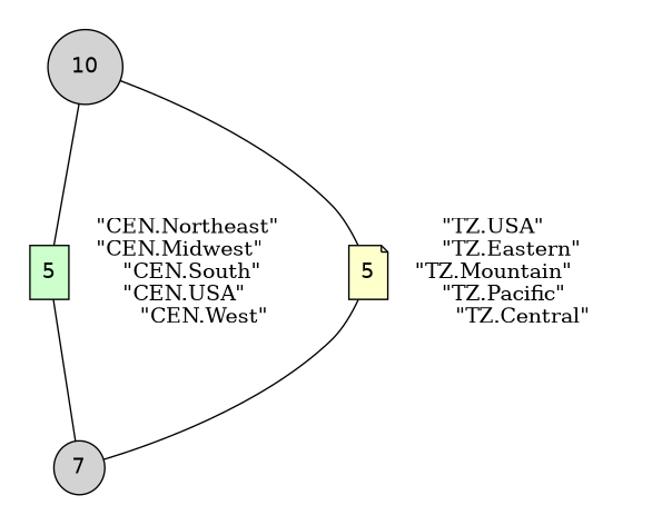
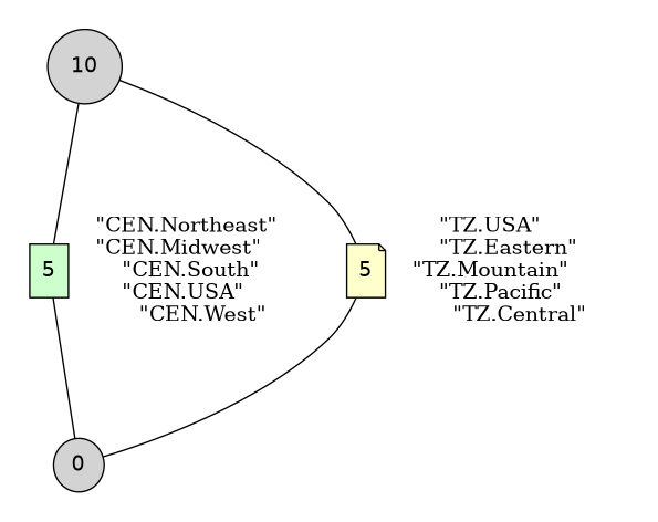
  digraph {
    node [fontname=helvetica style=filled]
    edge [dir=none labeldistance=1.5 minlen=2]
-   n1 [label=7 width=.25]
+   n1 [label=0 width=.25]
    n2 [fillcolor="#CCFFCC" label=5 shape=box width=.25]
    n3 [fillcolor="#FFFFCC" label=5 shape=note width=.25]
    n4 [label=10 shape=circle width=.25]
    subgraph cluster_1 {
      color=transparent
      n1
    }
    subgraph cluster_2 {
      color=transparent
      n2
    }
    subgraph cluster_3 {
      color=transparent
      n3
    }
    subgraph cluster_4 {
      color=transparent
      n4
    }
    n2 -> n1
    n2 -> n2 [color=transparent label="\"CEN.Northeast\"	\n\"CEN.Midwest\"	\n\"CEN.South\"	\n\"CEN.USA\"	\n\"CEN.West\"" labelangle=270]
    n3 -> n1
    n3 -> n3 [color=transparent label="\"TZ.USA\"	\n\"TZ.Eastern\"	\n\"TZ.Mountain\"	\n\"TZ.Pacific\"	\n\"TZ.Central\"" labelangle=270]
    n4 -> n2
    n4 -> n3
  }
